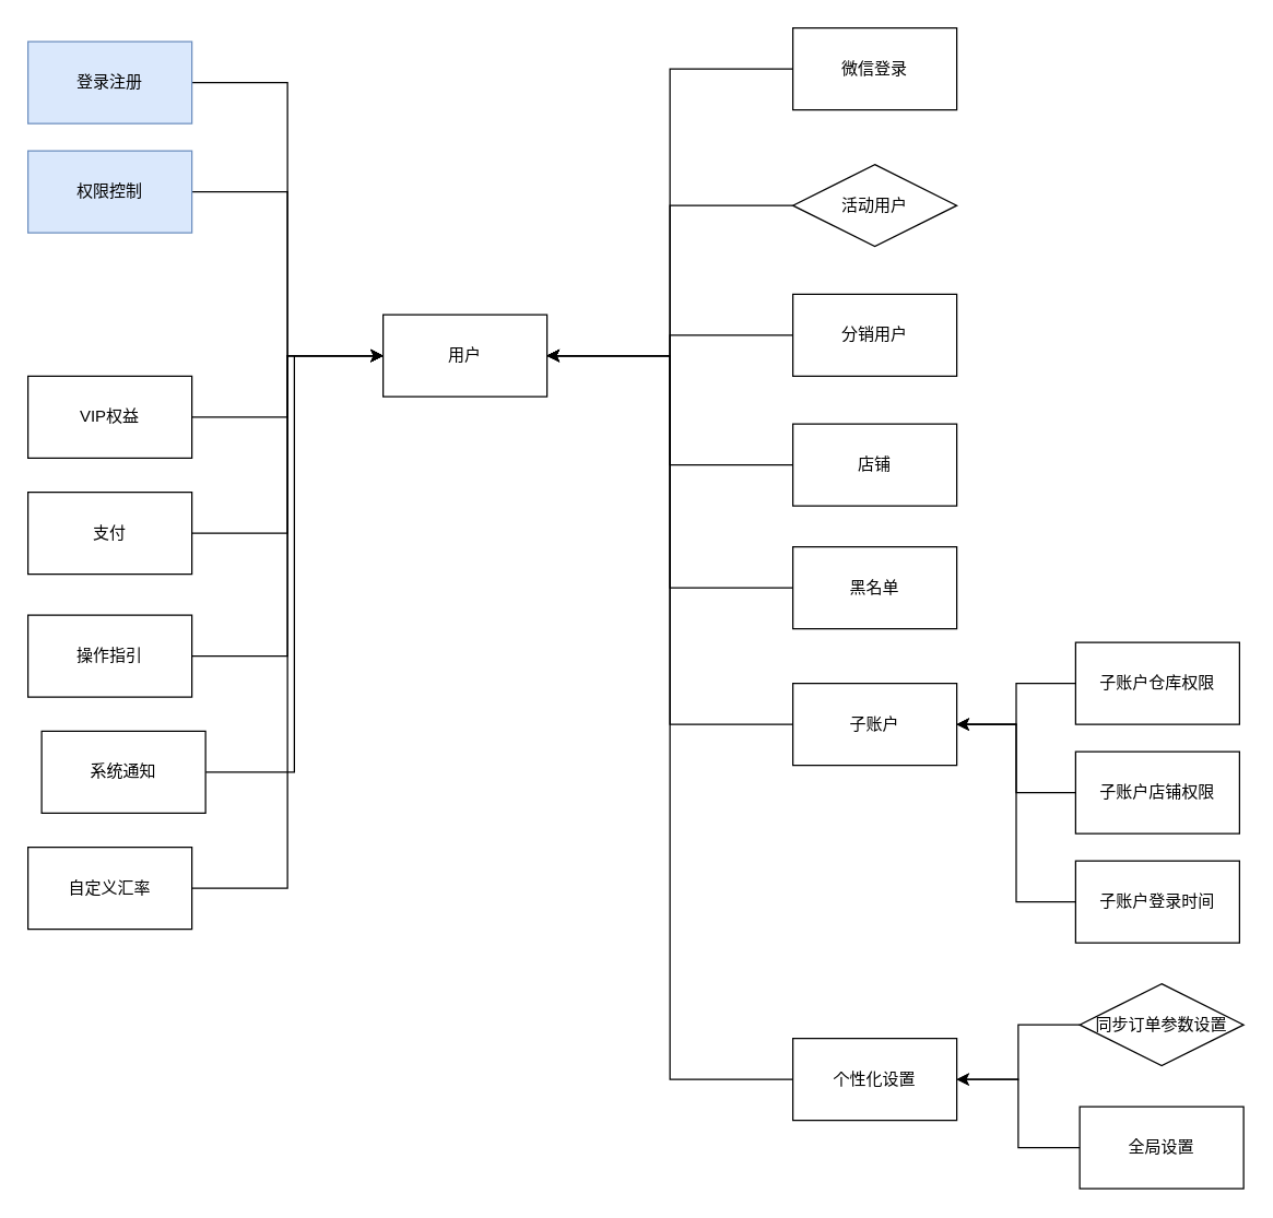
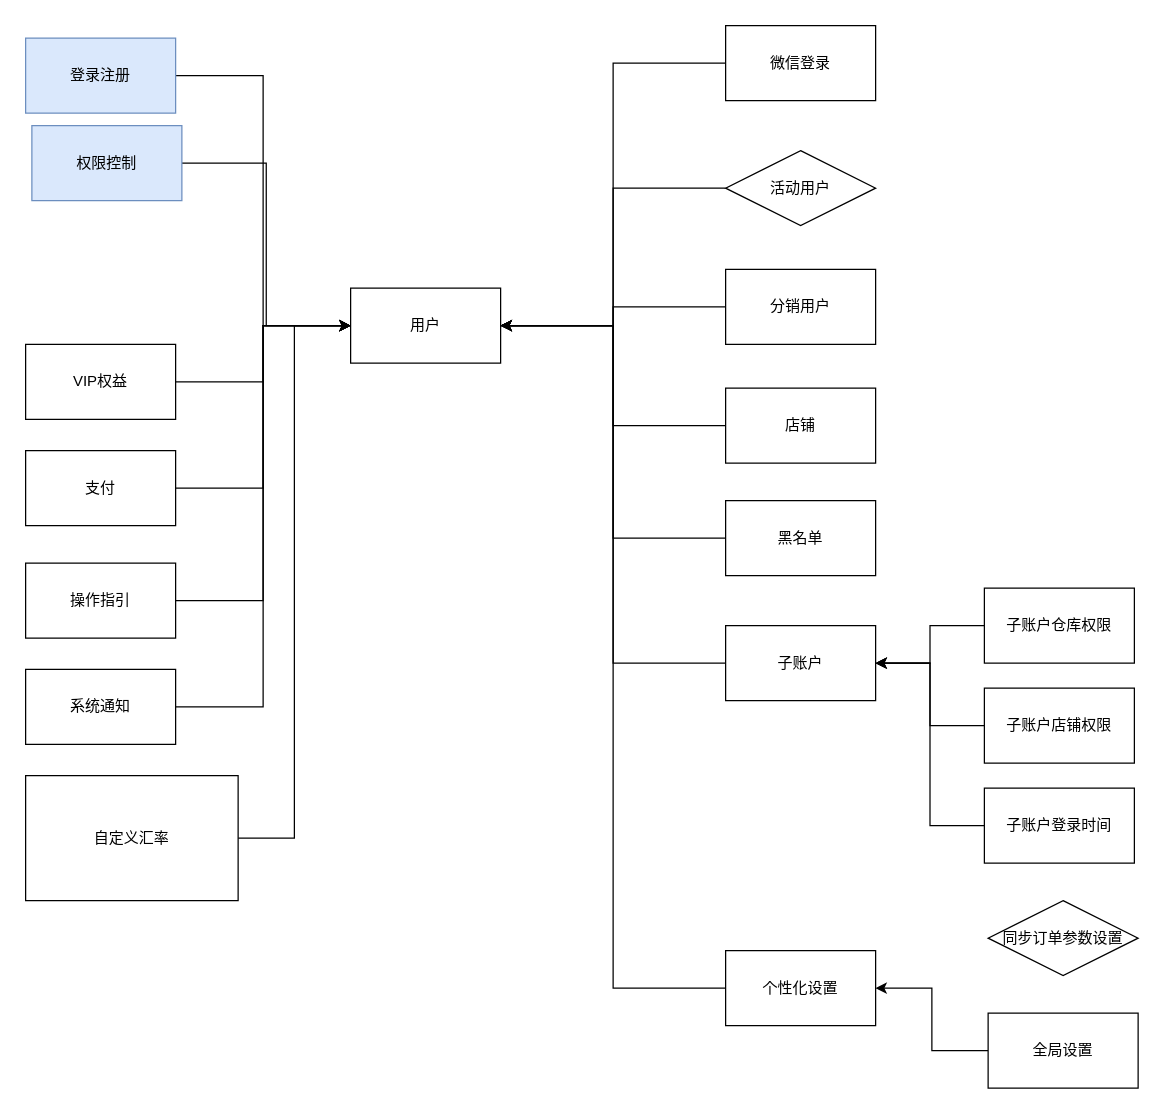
  <mxCell id="0" />
  <mxCell id="1" parent="0" />
  <mxCell id="2" value="用户" style="rounded=0;whiteSpace=wrap;html=1;" vertex="1" parent="1"><mxGeometry x="280" y="230" width="120" height="60" as="geometry" /></mxCell>
  <mxCell id="3" style="edgeStyle=orthogonalEdgeStyle;rounded=0;orthogonalLoop=1;jettySize=auto;html=1;exitX=0;exitY=0.5;exitDx=0;exitDy=0;entryX=1;entryY=0.5;entryDx=0;entryDy=0;" edge="1" parent="1" source="4" target="2"><mxGeometry relative="1" as="geometry" /></mxCell>
  <mxCell id="4" value="店铺" style="rounded=0;whiteSpace=wrap;html=1;" vertex="1" parent="1"><mxGeometry x="580" y="310" width="120" height="60" as="geometry" /></mxCell>
  <mxCell id="5" style="edgeStyle=orthogonalEdgeStyle;rounded=0;orthogonalLoop=1;jettySize=auto;html=1;exitX=0;exitY=0.5;exitDx=0;exitDy=0;entryX=1;entryY=0.5;entryDx=0;entryDy=0;" edge="1" parent="1" source="6" target="2"><mxGeometry relative="1" as="geometry" /></mxCell>
  <mxCell id="6" value="活动用户" style="rhombus;whiteSpace=wrap;html=1;" vertex="1" parent="1"><mxGeometry x="580" y="120" width="120" height="60" as="geometry" /></mxCell>
  <mxCell id="7" style="edgeStyle=orthogonalEdgeStyle;rounded=0;orthogonalLoop=1;jettySize=auto;html=1;exitX=0;exitY=0.5;exitDx=0;exitDy=0;entryX=1;entryY=0.5;entryDx=0;entryDy=0;" edge="1" parent="1" source="8" target="2"><mxGeometry relative="1" as="geometry" /></mxCell>
  <mxCell id="8" value="分销用户" style="rounded=0;whiteSpace=wrap;html=1;" vertex="1" parent="1"><mxGeometry x="580" y="215" width="120" height="60" as="geometry" /></mxCell>
  <mxCell id="9" style="edgeStyle=orthogonalEdgeStyle;rounded=0;orthogonalLoop=1;jettySize=auto;html=1;exitX=1;exitY=0.5;exitDx=0;exitDy=0;entryX=0;entryY=0.5;entryDx=0;entryDy=0;" edge="1" parent="1" source="10" target="2"><mxGeometry relative="1" as="geometry" /></mxCell>
- <mxCell id="10" value="权限控制" style="rounded=0;whiteSpace=wrap;html=1;fillColor=#dae8fc;strokeColor=#6c8ebf;" vertex="1" parent="1"><mxGeometry x="20" y="110" width="120" height="60" as="geometry" /></mxCell>
+ <mxCell id="10" value="权限控制" style="rounded=0;whiteSpace=wrap;html=1;fillColor=#dae8fc;strokeColor=#6c8ebf;" vertex="1" parent="1"><mxGeometry x="25" y="100" width="120" height="60" as="geometry" /></mxCell>
  <mxCell id="11" style="edgeStyle=orthogonalEdgeStyle;rounded=0;orthogonalLoop=1;jettySize=auto;html=1;exitX=0;exitY=0.5;exitDx=0;exitDy=0;entryX=1;entryY=0.5;entryDx=0;entryDy=0;" edge="1" parent="1" source="12" target="2"><mxGeometry relative="1" as="geometry" /></mxCell>
  <mxCell id="12" value="黑名单" style="rounded=0;whiteSpace=wrap;html=1;" vertex="1" parent="1"><mxGeometry x="580" y="400" width="120" height="60" as="geometry" /></mxCell>
  <mxCell id="13" style="edgeStyle=orthogonalEdgeStyle;rounded=0;orthogonalLoop=1;jettySize=auto;html=1;exitX=0;exitY=0.5;exitDx=0;exitDy=0;entryX=1;entryY=0.5;entryDx=0;entryDy=0;" edge="1" parent="1" source="14" target="2"><mxGeometry relative="1" as="geometry" /></mxCell>
  <mxCell id="14" value="子账户" style="rounded=0;whiteSpace=wrap;html=1;" vertex="1" parent="1"><mxGeometry x="580" y="500" width="120" height="60" as="geometry" /></mxCell>
  <mxCell id="15" style="edgeStyle=orthogonalEdgeStyle;rounded=0;orthogonalLoop=1;jettySize=auto;html=1;exitX=0;exitY=0.5;exitDx=0;exitDy=0;entryX=1;entryY=0.5;entryDx=0;entryDy=0;" edge="1" parent="1" source="16" target="14"><mxGeometry relative="1" as="geometry" /></mxCell>
  <mxCell id="16" value="子账户仓库权限" style="rounded=0;whiteSpace=wrap;html=1;" vertex="1" parent="1"><mxGeometry x="787" y="470" width="120" height="60" as="geometry" /></mxCell>
  <mxCell id="17" style="edgeStyle=orthogonalEdgeStyle;rounded=0;orthogonalLoop=1;jettySize=auto;html=1;exitX=0;exitY=0.5;exitDx=0;exitDy=0;entryX=1;entryY=0.5;entryDx=0;entryDy=0;" edge="1" parent="1" source="18" target="14"><mxGeometry relative="1" as="geometry" /></mxCell>
  <mxCell id="18" value="子账户登录时间" style="rounded=0;whiteSpace=wrap;html=1;" vertex="1" parent="1"><mxGeometry x="787" y="630" width="120" height="60" as="geometry" /></mxCell>
- <mxCell id="19" style="edgeStyle=orthogonalEdgeStyle;rounded=0;orthogonalLoop=1;jettySize=auto;html=1;exitX=0;exitY=0.5;exitDx=0;exitDy=0;entryX=1;entryY=0.5;entryDx=0;entryDy=0;" edge="1" parent="1" source="20" target="38"><mxGeometry relative="1" as="geometry" /></mxCell>
  <mxCell id="20" value="同步订单参数设置" style="rhombus;whiteSpace=wrap;html=1;" vertex="1" parent="1"><mxGeometry x="790" y="720" width="120" height="60" as="geometry" /></mxCell>
  <mxCell id="21" style="edgeStyle=orthogonalEdgeStyle;rounded=0;orthogonalLoop=1;jettySize=auto;html=1;exitX=1;exitY=0.5;exitDx=0;exitDy=0;entryX=0;entryY=0.5;entryDx=0;entryDy=0;" edge="1" parent="1" source="22" target="2"><mxGeometry relative="1" as="geometry" /></mxCell>
  <mxCell id="22" value="操作指引" style="rounded=0;whiteSpace=wrap;html=1;" vertex="1" parent="1"><mxGeometry x="20" y="450" width="120" height="60" as="geometry" /></mxCell>
  <mxCell id="23" style="edgeStyle=orthogonalEdgeStyle;rounded=0;orthogonalLoop=1;jettySize=auto;html=1;exitX=0;exitY=0.5;exitDx=0;exitDy=0;entryX=1;entryY=0.5;entryDx=0;entryDy=0;" edge="1" parent="1" source="24" target="14"><mxGeometry relative="1" as="geometry" /></mxCell>
  <mxCell id="24" value="子账户店铺权限" style="rounded=0;whiteSpace=wrap;html=1;" vertex="1" parent="1"><mxGeometry x="787" y="550" width="120" height="60" as="geometry" /></mxCell>
  <mxCell id="25" style="edgeStyle=orthogonalEdgeStyle;rounded=0;orthogonalLoop=1;jettySize=auto;html=1;exitX=0;exitY=0.5;exitDx=0;exitDy=0;entryX=1;entryY=0.5;entryDx=0;entryDy=0;" edge="1" parent="1" source="26" target="2"><mxGeometry relative="1" as="geometry" /></mxCell>
  <mxCell id="26" value="微信登录" style="rounded=0;whiteSpace=wrap;html=1;" vertex="1" parent="1"><mxGeometry x="580" y="20" width="120" height="60" as="geometry" /></mxCell>
  <mxCell id="27" style="edgeStyle=orthogonalEdgeStyle;rounded=0;orthogonalLoop=1;jettySize=auto;html=1;exitX=1;exitY=0.5;exitDx=0;exitDy=0;entryX=0;entryY=0.5;entryDx=0;entryDy=0;" edge="1" parent="1" source="28" target="2"><mxGeometry relative="1" as="geometry" /></mxCell>
- <mxCell id="28" value="系统通知" style="rounded=0;whiteSpace=wrap;html=1;" vertex="1" parent="1"><mxGeometry x="30" y="535" width="120" height="60" as="geometry" /></mxCell>
+ <mxCell id="28" value="系统通知" style="rounded=0;whiteSpace=wrap;html=1;" vertex="1" parent="1"><mxGeometry x="20" y="535" width="120" height="60" as="geometry" /></mxCell>
  <mxCell id="29" style="edgeStyle=orthogonalEdgeStyle;rounded=0;orthogonalLoop=1;jettySize=auto;html=1;exitX=1;exitY=0.5;exitDx=0;exitDy=0;entryX=0;entryY=0.5;entryDx=0;entryDy=0;" edge="1" parent="1" source="30" target="2"><mxGeometry relative="1" as="geometry" /></mxCell>
- <mxCell id="30" value="自定义汇率" style="rounded=0;whiteSpace=wrap;html=1;" vertex="1" parent="1"><mxGeometry x="20" y="620" width="120" height="60" as="geometry" /></mxCell>
+ <mxCell id="30" value="自定义汇率" style="rounded=0;whiteSpace=wrap;html=1;" vertex="1" parent="1"><mxGeometry x="20" y="620" width="170" height="100" as="geometry" /></mxCell>
  <mxCell id="31" style="edgeStyle=orthogonalEdgeStyle;rounded=0;orthogonalLoop=1;jettySize=auto;html=1;exitX=0;exitY=0.5;exitDx=0;exitDy=0;" edge="1" parent="1" source="32" target="38"><mxGeometry relative="1" as="geometry" /></mxCell>
  <mxCell id="32" value="全局设置" style="rounded=0;whiteSpace=wrap;html=1;" vertex="1" parent="1"><mxGeometry x="790" y="810" width="120" height="60" as="geometry" /></mxCell>
  <mxCell id="33" style="edgeStyle=orthogonalEdgeStyle;rounded=0;orthogonalLoop=1;jettySize=auto;html=1;exitX=1;exitY=0.5;exitDx=0;exitDy=0;entryX=0;entryY=0.5;entryDx=0;entryDy=0;" edge="1" parent="1" source="34" target="2"><mxGeometry relative="1" as="geometry" /></mxCell>
  <mxCell id="34" value="VIP权益" style="rounded=0;whiteSpace=wrap;html=1;" vertex="1" parent="1"><mxGeometry x="20" y="275" width="120" height="60" as="geometry" /></mxCell>
  <mxCell id="35" style="edgeStyle=orthogonalEdgeStyle;rounded=0;orthogonalLoop=1;jettySize=auto;html=1;exitX=1;exitY=0.5;exitDx=0;exitDy=0;entryX=0;entryY=0.5;entryDx=0;entryDy=0;" edge="1" parent="1" source="36" target="2"><mxGeometry relative="1" as="geometry" /></mxCell>
  <mxCell id="36" value="支付" style="rounded=0;whiteSpace=wrap;html=1;" vertex="1" parent="1"><mxGeometry x="20" y="360" width="120" height="60" as="geometry" /></mxCell>
  <mxCell id="37" style="edgeStyle=orthogonalEdgeStyle;rounded=0;orthogonalLoop=1;jettySize=auto;html=1;exitX=0;exitY=0.5;exitDx=0;exitDy=0;entryX=1;entryY=0.5;entryDx=0;entryDy=0;" edge="1" parent="1" source="38" target="2"><mxGeometry relative="1" as="geometry" /></mxCell>
  <mxCell id="38" value="个性化设置" style="rounded=0;whiteSpace=wrap;html=1;" vertex="1" parent="1"><mxGeometry x="580" y="760" width="120" height="60" as="geometry" /></mxCell>
  <mxCell id="39" style="edgeStyle=orthogonalEdgeStyle;rounded=0;orthogonalLoop=1;jettySize=auto;html=1;exitX=1;exitY=0.5;exitDx=0;exitDy=0;entryX=0;entryY=0.5;entryDx=0;entryDy=0;" edge="1" parent="1" source="40" target="2"><mxGeometry relative="1" as="geometry" /></mxCell>
  <mxCell id="40" value="登录注册" style="rounded=0;whiteSpace=wrap;html=1;fillColor=#dae8fc;strokeColor=#6c8ebf;" vertex="1" parent="1"><mxGeometry x="20" y="30" width="120" height="60" as="geometry" /></mxCell>
